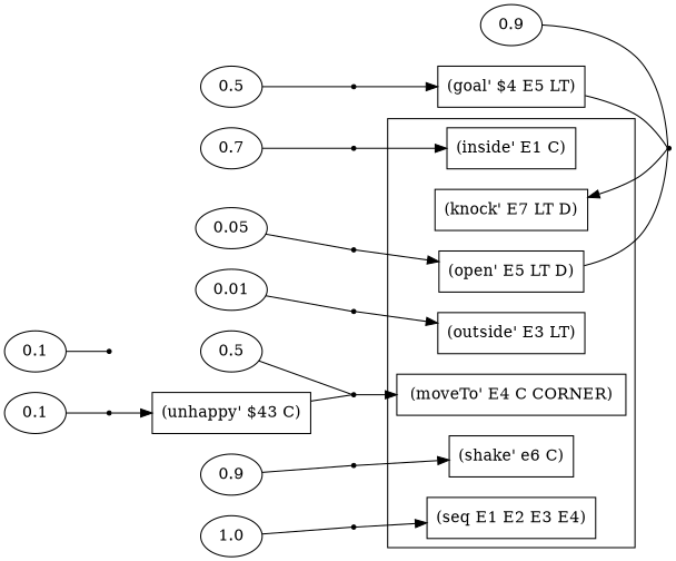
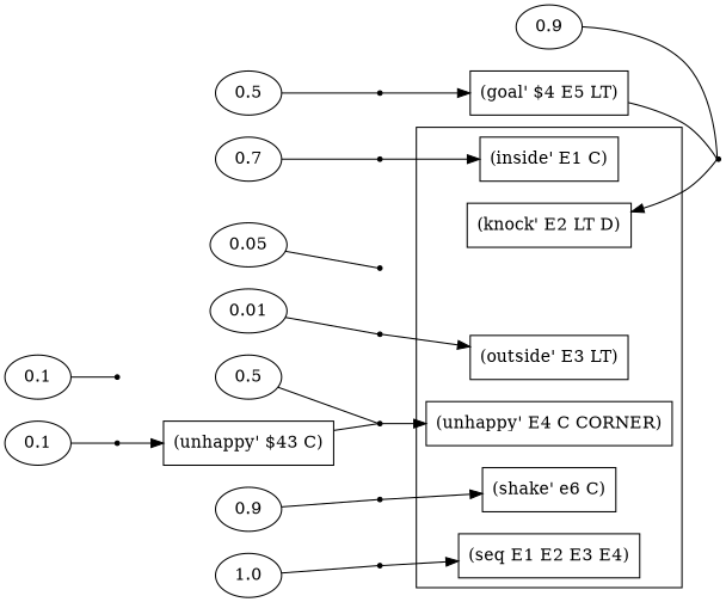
  digraph {
    rankdir=LR
    edge [arrowhead=none]
    n1 [label="(inside' E1 C)" shape=box]
-   n2 [label="(knock' E7 LT D)" shape=box]
-   n3 [label="(open' E5 LT D)" shape=box]
+   n2 [label="(knock' E2 LT D)" shape=box]
    n4 [label="(outside' E3 LT)" shape=box]
-   n5 [label="(moveTo' E4 C CORNER)" shape=box]
+   n5 [label="(unhappy' E4 C CORNER)" shape=box]
    n6 [label="(shake' e6 C)" shape=box]
    n7 [label="(seq E1 E2 E3 E4)" shape=box]
    r1 [shape=point]
    n9 [label=0.7]
    r0 [shape=point]
    n11 [label=0.9]
    n12 [label=0.05]
    r2 [shape=point]
    n14 [label=0.5]
    r3 [shape=point]
    n16 [label="(goal' $4 E5 LT)" shape=box]
    n17 [label=0.01]
    r4 [shape=point]
    n19 [label=0.5]
    r5 [shape=point]
    n21 [label=0.1]
    r6 [shape=point]
    n23 [label="(unhappy' $43 C)" shape=box]
    n24 [label=0.9]
    r7 [shape=point]
    n26 [label=0.1]
    r8 [shape=point]
    n28 [label=1.0]
    r9 [shape=point]
    subgraph cluster_1 {
      n1
      n2
-     n3
      n4
      n5
      n6
      n7
    }
-   n3 -> r1
    r1 -> n2 [arrowhead=""]
    n9 -> r0
    r0 -> n1 [arrowhead=""]
    n11 -> r1
    n12 -> r2
-   r2 -> n3 [arrowhead=""]
    n14 -> r3
    r3 -> n16 [arrowhead=""]
    n16 -> r1
    n17 -> r4
    r4 -> n4 [arrowhead=""]
    n19 -> r5
    r5 -> n5 [arrowhead=""]
    n21 -> r6
    r6 -> n23 [arrowhead=""]
    n23 -> r5
    n24 -> r7
    r7 -> n6 [arrowhead=""]
    n26 -> r8
    n28 -> r9
    r9 -> n7 [arrowhead=""]
  }
